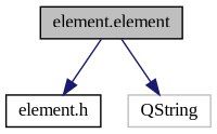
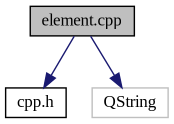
  digraph {
    fontname="Liberation Serif"
    node [color=black fillcolor=white fontname="Liberation Serif" fontsize=12 shape=record style=filled]
    edge [color=midnightblue fontname="Liberation Serif" fontsize=12 labelfontname=Helvetica labelfontsize=12 style=solid]
-   n1 [fillcolor=grey75 fontcolor=black height=0.2 label="element.element" width=0.4]
-   n2 [height=0.2 label="element.h" width=0.4]
+   n1 [fillcolor=grey75 fontcolor=black height=0.2 label="element.cpp" width=0.4]
+   n2 [height=0.2 label="cpp.h" width=0.4]
    n3 [color=grey75 height=0.2 label=QString width=0.4]
    n1 -> n2
    n1 -> n3
  }
